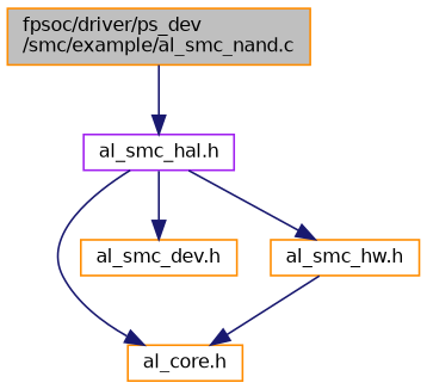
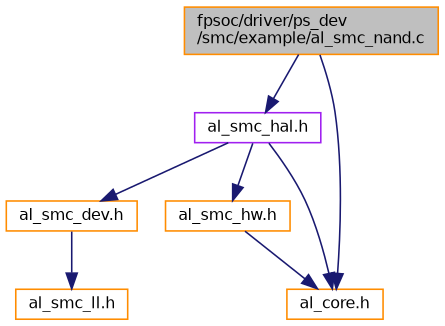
  digraph {
    node [color=darkorange fillcolor=white fontname=Helvetica fontsize=10 shape=record style=filled]
    edge [color=midnightblue fontname=Helvetica fontsize=10 labelfontname=Helvetica labelfontsize=10 style=solid]
    n1 [fillcolor=grey75 fontcolor=black height=0.2 label="fpsoc/driver/ps_dev\l/smc/example/al_smc_nand.c" width=0.4]
    n2 [color=purple height=0.2 label="al_smc_hal.h" width=0.4]
    n3 [height=0.2 label="al_core.h" width=0.4]
    n4 [height=0.2 label="al_smc_dev.h" width=0.4]
    n5 [height=0.2 label="al_smc_hw.h" width=0.4]
+   n6 [height=0.2 label="al_smc_ll.h" width=0.4]
    n1 -> n2
+   n1 -> n3
    n2 -> n3
    n2 -> n4
    n2 -> n5
+   n4 -> n6
    n5 -> n3
  }
